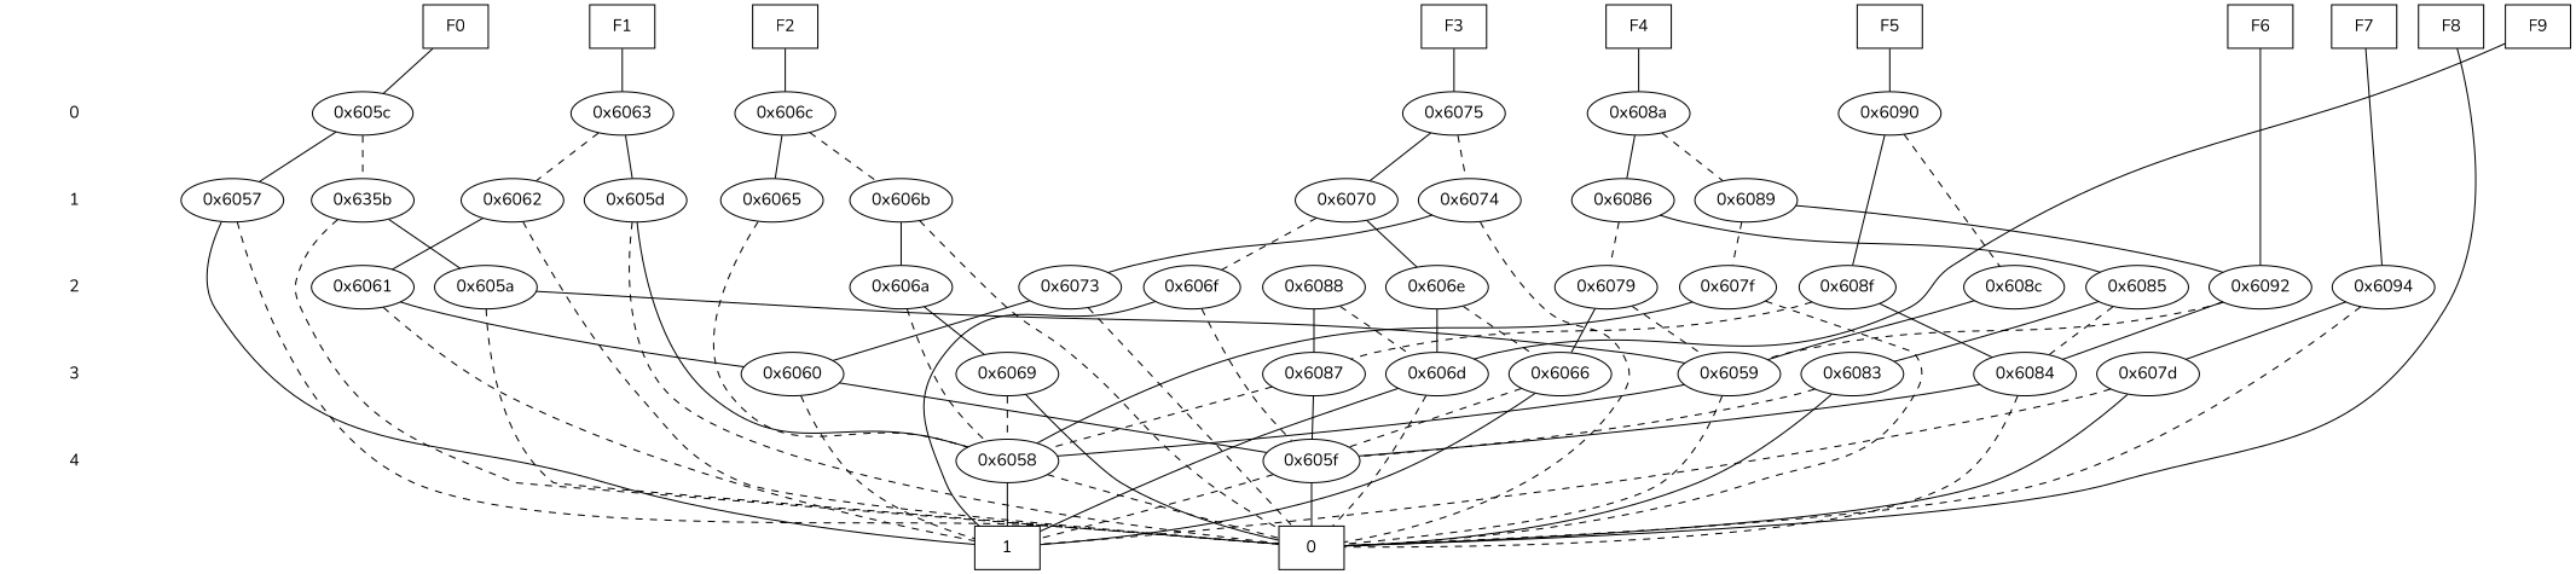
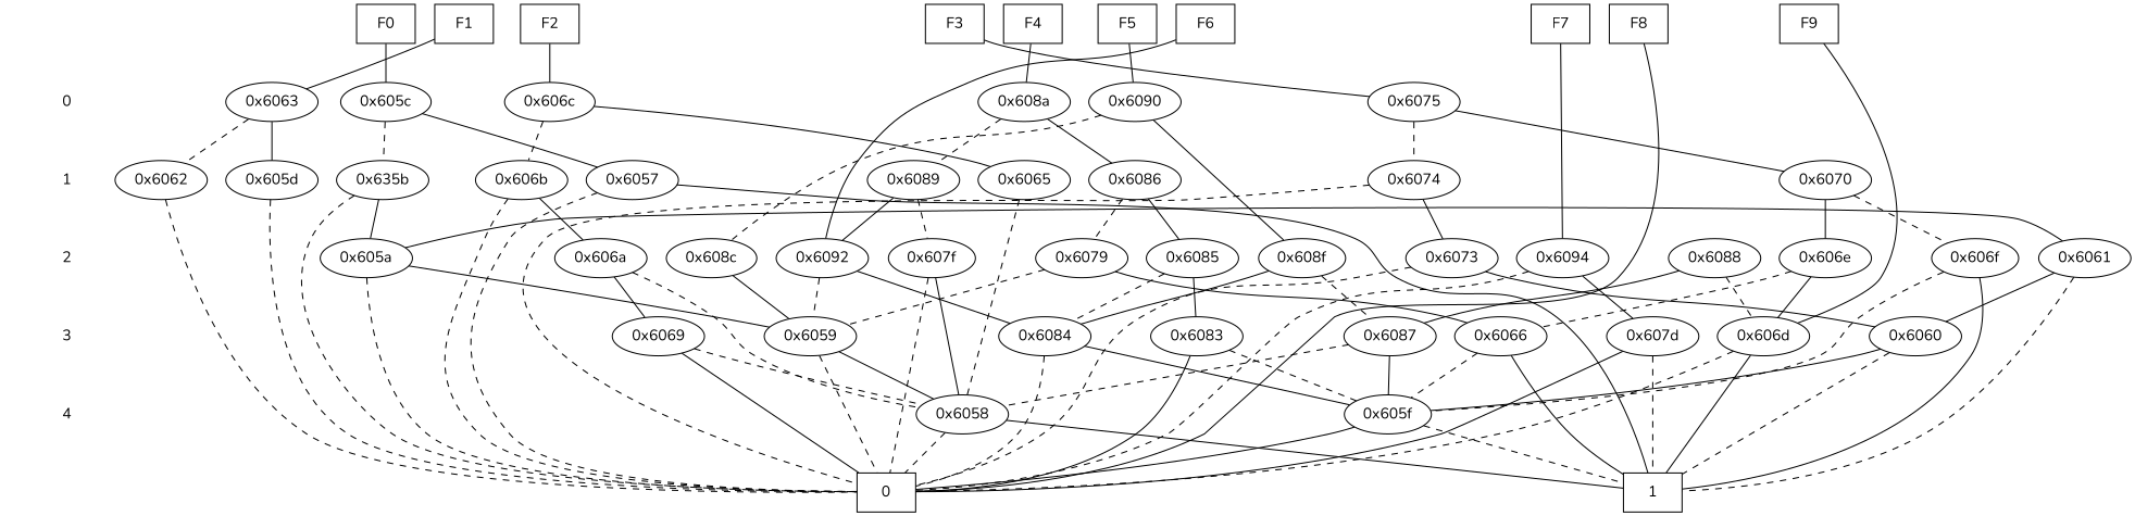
  digraph {
    fontname=Nunito
    node [fontname=Nunito]
    edge [dir=none fontname=Nunito]
    "CONST NODES" [shape=plaintext style=invis]
    " 0 " [shape=plaintext]
    " 1 " [shape=plaintext]
    " 2 " [shape=plaintext]
    " 3 " [shape=plaintext]
    " 4 " [shape=plaintext]
    F0 [shape=box]
    F1 [shape=box]
    F2 [shape=box]
    F3 [shape=box]
    F4 [shape=box]
    F5 [shape=box]
    F6 [shape=box]
    F7 [shape=box]
    F8 [shape=box]
    F9 [shape=box]
    "0x6063"
    "0x6075"
    "0x606c"
    "0x6090"
    "0x605c"
    "0x608a"
    "0x605d"
    n24 [label="0x635b"]
    "0x606b"
    "0x6065"
    "0x6089"
    "0x6062"
    "0x6074"
    "0x6086"
    "0x6057"
    "0x6070"
    "0x6061"
    "0x607f"
    "0x6073"
    "0x606e"
    "0x6085"
    "0x606f"
    "0x6079"
    "0x6092"
    "0x6088"
    "0x605a"
    "0x6094"
    "0x608c"
    "0x606a"
    "0x608f"
    "0x6059"
    "0x6066"
    "0x607d"
    "0x6069"
    "0x6060"
    "0x6084"
    "0x6087"
    "0x6083"
    "0x606d"
    "0x605f"
    "0x6058"
    n58 [label=0 shape=box]
    n59 [label=1 shape=box]
    subgraph sub_1 {
      "CONST NODES"
      " 0 "
      " 1 "
      " 2 "
      " 3 "
      " 4 "
    }
    subgraph sub_2 {
      rank=same
      F0
      F1
      F2
      F3
      F4
      F5
      F6
      F7
      F8
      F9
    }
    subgraph sub_3 {
      rank=same
      " 0 "
      "0x6063"
      "0x6075"
      "0x606c"
      "0x6090"
      "0x605c"
      "0x608a"
    }
    subgraph sub_4 {
      rank=same
      " 1 "
      "0x605d"
      n24
      "0x606b"
      "0x6065"
      "0x6089"
      "0x6062"
      "0x6074"
      "0x6086"
      "0x6057"
      "0x6070"
    }
    subgraph sub_5 {
      rank=same
      " 2 "
      "0x6061"
      "0x607f"
      "0x6073"
      "0x606e"
      "0x6085"
      "0x606f"
      "0x6079"
      "0x6092"
      "0x6088"
      "0x605a"
      "0x6094"
      "0x608c"
      "0x606a"
      "0x608f"
    }
    subgraph sub_6 {
      rank=same
      " 3 "
      "0x6059"
      "0x6066"
      "0x607d"
      "0x6069"
      "0x6060"
      "0x6084"
      "0x6087"
      "0x6083"
      "0x606d"
    }
    subgraph sub_7 {
      rank=same
      " 4 "
      "0x605f"
      "0x6058"
    }
    subgraph sub_8 {
      rank=same
      "CONST NODES"
      subgraph sub_9 {
        rank=same
        n58
        n59
      }
    }
    " 0 " -> " 1 " [style=invis]
    " 1 " -> " 2 " [style=invis]
    " 2 " -> " 3 " [style=invis]
    " 3 " -> " 4 " [style=invis]
    " 4 " -> "CONST NODES" [style=invis]
    F0 -> F1 [style=invis]
    F0 -> "0x605c" [style=solid]
    F1 -> F2 [style=invis]
    F1 -> "0x6063" [style=solid]
    F2 -> F3 [style=invis]
    F2 -> "0x606c" [style=solid]
    F3 -> F4 [style=invis]
    F3 -> "0x6075" [style=solid]
    F4 -> F5 [style=invis]
    F4 -> "0x608a" [style=solid]
    F5 -> F6 [style=invis]
    F5 -> "0x6090" [style=solid]
    F6 -> F7 [style=invis]
    F6 -> "0x6092" [style=solid]
    F7 -> F8 [style=invis]
    F7 -> "0x6094" [style=solid]
    F8 -> F9 [style=invis]
    F8 -> n58 [style=solid]
    F9 -> "0x606d" [style=solid]
    "0x6063" -> "0x605d"
    "0x6063" -> "0x6062" [style=dashed]
    "0x6075" -> "0x6074" [style=dashed]
    "0x6075" -> "0x6070"
    "0x606c" -> "0x606b" [style=dashed]
    "0x606c" -> "0x6065"
    "0x6090" -> "0x608c" [style=dashed]
    "0x6090" -> "0x608f"
    "0x605c" -> n24 [style=dashed]
    "0x605c" -> "0x6057"
    "0x608a" -> "0x6089" [style=dashed]
    "0x608a" -> "0x6086"
-   "0x605d" -> "0x6058"
    "0x605d" -> n58 [style=dashed]
    n24 -> "0x605a"
    n24 -> n58 [style=dashed]
    "0x606b" -> "0x606a"
    "0x606b" -> n58 [style=dashed]
    "0x6065" -> "0x6058" [style=dashed]
    "0x6089" -> "0x607f" [style=dashed]
    "0x6089" -> "0x6092"
-   "0x6062" -> "0x6061"
+   "0x605a" -> "0x6061"
    "0x6062" -> n58 [style=dashed]
    "0x6074" -> "0x6073"
    "0x6074" -> n58 [style=dashed]
    "0x6086" -> "0x6085"
    "0x6086" -> "0x6079" [style=dashed]
    "0x6057" -> n58 [style=dashed]
    "0x6057" -> n59
    "0x6070" -> "0x606e"
    "0x6070" -> "0x606f" [style=dashed]
    "0x6061" -> "0x6060"
    "0x6061" -> n59 [style=dashed]
    "0x607f" -> "0x6058"
    "0x607f" -> n58 [style=dashed]
    "0x6073" -> "0x6060"
    "0x6073" -> n58 [style=dashed]
    "0x606e" -> "0x6066" [style=dashed]
    "0x606e" -> "0x606d"
    "0x6085" -> "0x6084" [style=dashed]
    "0x6085" -> "0x6083"
    "0x606f" -> "0x605f" [style=dashed]
    "0x606f" -> n59
    "0x6079" -> "0x6059" [style=dashed]
    "0x6079" -> "0x6066"
    "0x6092" -> "0x6059" [style=dashed]
    "0x6092" -> "0x6084"
    "0x6088" -> "0x6087"
    "0x6088" -> "0x606d" [style=dashed]
    "0x605a" -> "0x6059"
    "0x605a" -> n58 [style=dashed]
    "0x6094" -> "0x607d"
    "0x6094" -> n58 [style=dashed]
    "0x608c" -> "0x6059"
    "0x606a" -> "0x6069"
    "0x606a" -> "0x6058" [style=dashed]
    "0x608f" -> "0x6084"
    "0x608f" -> "0x6087" [style=dashed]
    "0x6059" -> "0x6058"
    "0x6059" -> n58 [style=dashed]
    "0x6066" -> "0x605f" [style=dashed]
    "0x6066" -> n59
    "0x607d" -> n58
    "0x607d" -> n59 [style=dashed]
    "0x6069" -> "0x6058" [style=dashed]
    "0x6069" -> n58
    "0x6060" -> "0x605f"
    "0x6060" -> n59 [style=dashed]
    "0x6084" -> "0x605f"
    "0x6084" -> n58 [style=dashed]
    "0x6087" -> "0x605f"
    "0x6087" -> "0x6058" [style=dashed]
    "0x6083" -> "0x605f" [style=dashed]
    "0x6083" -> n58
    "0x606d" -> n58 [style=dashed]
    "0x606d" -> n59
    "0x605f" -> n58
    "0x605f" -> n59 [style=dashed]
    "0x6058" -> n58 [style=dashed]
    "0x6058" -> n59
  }
